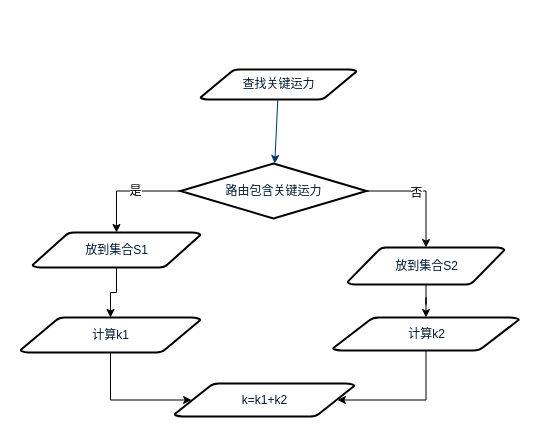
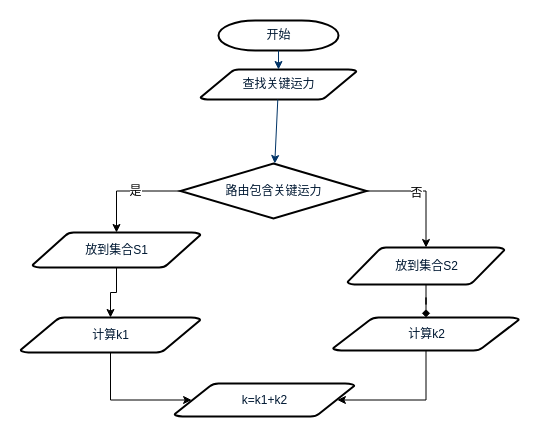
  <mxCell id="0" />
  <mxCell id="1" parent="0" />
+ <mxCell id="2" value="开始" style="shape=mxgraph.flowchart.terminator;fillColor=#FFFFFF;strokeColor=#000000;strokeWidth=2;gradientColor=none;gradientDirection=north;fontColor=#001933;fontStyle=0;html=1;" parent="1" vertex="1"><mxGeometry x="218" y="20" width="120" height="30" as="geometry" /></mxCell>
  <mxCell id="3" value="查找关键运力" style="shape=mxgraph.flowchart.data;fillColor=#FFFFFF;strokeColor=#000000;strokeWidth=2;gradientColor=none;gradientDirection=north;fontColor=#001933;fontStyle=0;html=1;" parent="1" vertex="1"><mxGeometry x="200" y="69" width="156" height="30" as="geometry" /></mxCell>
  <mxCell id="4" style="edgeStyle=orthogonalEdgeStyle;rounded=0;orthogonalLoop=1;jettySize=auto;html=1;exitX=0;exitY=0.5;exitDx=0;exitDy=0;exitPerimeter=0;" edge="1" parent="1" source="8" target="12"><mxGeometry relative="1" as="geometry"><mxPoint x="171" y="207" as="sourcePoint" /></mxGeometry></mxCell>
  <mxCell id="5" value="是" style="text;html=1;resizable=0;points=[];align=center;verticalAlign=middle;labelBackgroundColor=#ffffff;" vertex="1" connectable="0" parent="4"><mxGeometry x="-0.133" relative="1" as="geometry"><mxPoint as="offset" /></mxGeometry></mxCell>
  <mxCell id="6" style="edgeStyle=orthogonalEdgeStyle;rounded=0;orthogonalLoop=1;jettySize=auto;html=1;exitX=1;exitY=0.5;exitDx=0;exitDy=0;exitPerimeter=0;" edge="1" parent="1" source="8" target="14"><mxGeometry relative="1" as="geometry" /></mxCell>
  <mxCell id="7" value="否" style="text;html=1;resizable=0;points=[];align=center;verticalAlign=middle;labelBackgroundColor=#ffffff;" vertex="1" connectable="0" parent="6"><mxGeometry x="-0.155" y="-2" relative="1" as="geometry"><mxPoint as="offset" /></mxGeometry></mxCell>
  <mxCell id="8" value="路由包含关键运力" style="shape=mxgraph.flowchart.decision;fillColor=#FFFFFF;strokeColor=#000000;strokeWidth=2;gradientColor=none;gradientDirection=north;fontColor=#001933;fontStyle=0;html=1;" parent="1" vertex="1"><mxGeometry x="180" y="163" width="186" height="55" as="geometry" /></mxCell>
+ <mxCell id="9" style="fontColor=#001933;fontStyle=1;strokeColor=#003366;strokeWidth=1;html=1;" parent="1" source="2" target="3" edge="1"><mxGeometry relative="1" as="geometry" /></mxCell>
  <mxCell id="10" style="fontColor=#001933;fontStyle=1;strokeColor=#003366;strokeWidth=1;html=1;" parent="1" source="3" target="8" edge="1"><mxGeometry relative="1" as="geometry"><mxPoint x="278" y="184" as="targetPoint" /></mxGeometry></mxCell>
  <mxCell id="11" style="edgeStyle=orthogonalEdgeStyle;rounded=0;orthogonalLoop=1;jettySize=auto;html=1;" edge="1" parent="1" source="12" target="16"><mxGeometry relative="1" as="geometry" /></mxCell>
  <mxCell id="12" value="放到集合S1" style="shape=mxgraph.flowchart.data;fillColor=#FFFFFF;strokeColor=#000000;strokeWidth=2;gradientColor=none;gradientDirection=north;fontColor=#001933;fontStyle=0;html=1;" parent="1" vertex="1"><mxGeometry x="32" y="232" width="168" height="35" as="geometry" /></mxCell>
- <mxCell id="13" style="edgeStyle=orthogonalEdgeStyle;rounded=0;orthogonalLoop=1;jettySize=auto;html=1;" edge="1" parent="1" source="14" target="18"><mxGeometry relative="1" as="geometry" /></mxCell>
+ <mxCell id="13" style="edgeStyle=orthogonalEdgeStyle;rounded=0;orthogonalLoop=1;jettySize=auto;html=1;endArrow=diamond;" edge="1" parent="1" source="14" target="18"><mxGeometry relative="1" as="geometry" /></mxCell>
  <mxCell id="14" value="放到集合S2" style="shape=mxgraph.flowchart.data;fillColor=#FFFFFF;strokeColor=#000000;strokeWidth=2;gradientColor=none;gradientDirection=north;fontColor=#001933;fontStyle=0;html=1;" vertex="1" parent="1"><mxGeometry x="347" y="247" width="157" height="37" as="geometry" /></mxCell>
  <mxCell id="15" style="edgeStyle=orthogonalEdgeStyle;rounded=0;orthogonalLoop=1;jettySize=auto;html=1;entryX=0.095;entryY=0.5;entryDx=0;entryDy=0;entryPerimeter=0;" edge="1" parent="1" source="16" target="19"><mxGeometry relative="1" as="geometry"><Array as="points"><mxPoint x="110" y="400" /></Array></mxGeometry></mxCell>
  <mxCell id="16" value="计算k1" style="shape=mxgraph.flowchart.data;fillColor=#FFFFFF;strokeColor=#000000;strokeWidth=2;gradientColor=none;gradientDirection=north;fontColor=#001933;fontStyle=0;html=1;" vertex="1" parent="1"><mxGeometry x="20" y="317" width="180" height="35" as="geometry" /></mxCell>
  <mxCell id="17" style="edgeStyle=orthogonalEdgeStyle;rounded=0;orthogonalLoop=1;jettySize=auto;html=1;entryX=0.905;entryY=0.5;entryDx=0;entryDy=0;entryPerimeter=0;" edge="1" parent="1" source="18" target="19"><mxGeometry relative="1" as="geometry"><Array as="points"><mxPoint x="426" y="400" /></Array></mxGeometry></mxCell>
  <mxCell id="18" value="计算k2" style="shape=mxgraph.flowchart.data;fillColor=#FFFFFF;strokeColor=#000000;strokeWidth=2;gradientColor=none;gradientDirection=north;fontColor=#001933;fontStyle=0;html=1;" vertex="1" parent="1"><mxGeometry x="332.5" y="317" width="186" height="33" as="geometry" /></mxCell>
  <mxCell id="19" value="k=k1+k2" style="shape=mxgraph.flowchart.data;fillColor=#FFFFFF;strokeColor=#000000;strokeWidth=2;gradientColor=none;gradientDirection=north;fontColor=#001933;fontStyle=0;html=1;" vertex="1" parent="1"><mxGeometry x="174" y="383" width="180" height="33" as="geometry" /></mxCell>
